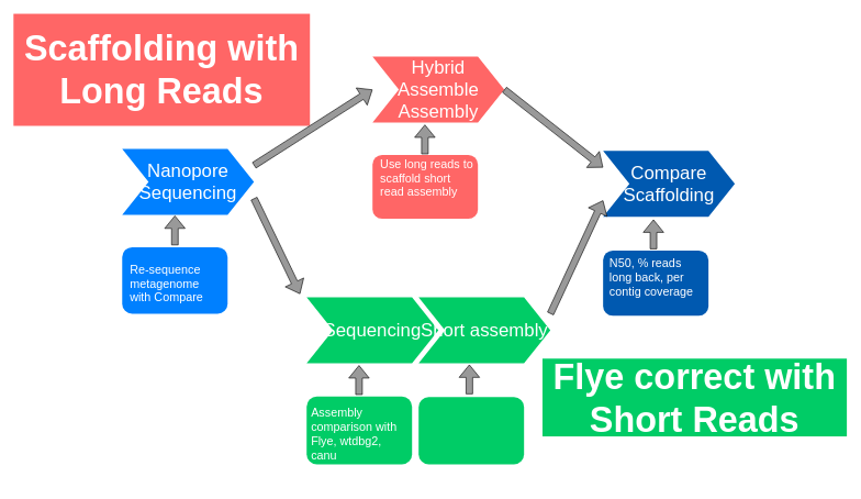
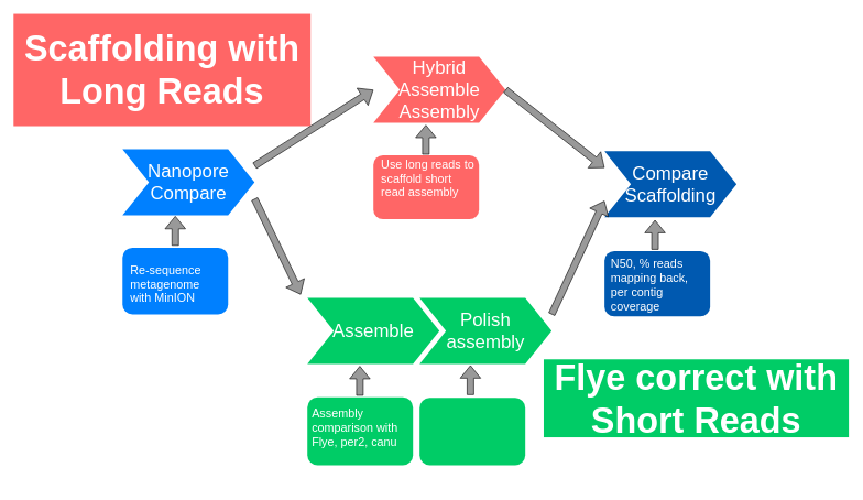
  <mxCell id="0" />
  <mxCell id="1" parent="0" />
  <mxCell id="2" value="" style="rounded=1;whiteSpace=wrap;html=1;fillColor=#0080FF;strokeColor=none;" vertex="1" parent="1"><mxGeometry y="374" width="160" height="101" as="geometry" x="185" /></mxCell>
- <mxCell id="3" value="Nanopore&lt;br&gt;Sequencing" style="shape=step;whiteSpace=wrap;html=1;fontSize=28;fillColor=#0080FF;fontColor=#FFFFFF;strokeColor=none;" parent="1" vertex="1"><mxGeometry y="225" width="200" height="100" as="geometry" x="185" /></mxCell>
+ <mxCell id="3" value="Nanopore&lt;br&gt;Compare" style="shape=step;whiteSpace=wrap;html=1;fontSize=28;fillColor=#0080FF;fontColor=#FFFFFF;strokeColor=none;" parent="1" vertex="1"><mxGeometry y="225" width="200" height="100" as="geometry" x="185" /></mxCell>
  <mxCell id="4" value="Hybrid&lt;br&gt;Assemble&lt;br&gt;Assembly" style="shape=step;whiteSpace=wrap;html=1;fontSize=28;fillColor=#FF6666;fontColor=#FFFFFF;strokeColor=none;" parent="1" vertex="1"><mxGeometry x="565" y="85" width="200" height="100" as="geometry" /></mxCell>
- <mxCell id="5" value="Sequencing" style="shape=step;whiteSpace=wrap;html=1;fontSize=28;fillColor=#00CC66;fontColor=#FFFFFF;strokeColor=none;" parent="1" vertex="1"><mxGeometry x="465" y="450" width="200" height="100" as="geometry" /></mxCell>
- <mxCell id="6" value="Short assembly" style="shape=step;whiteSpace=wrap;html=1;fontSize=28;fillColor=#00CC66;fontColor=#FFFFFF;strokeColor=none;" parent="1" vertex="1"><mxGeometry x="635" y="450" width="200" height="100" as="geometry" /></mxCell>
+ <mxCell id="5" value="Assemble" style="shape=step;whiteSpace=wrap;html=1;fontSize=28;fillColor=#00CC66;fontColor=#FFFFFF;strokeColor=none;" parent="1" vertex="1"><mxGeometry x="465" y="450" width="200" height="100" as="geometry" /></mxCell>
+ <mxCell id="6" value="Polish assembly" style="shape=step;whiteSpace=wrap;html=1;fontSize=28;fillColor=#00CC66;fontColor=#FFFFFF;strokeColor=none;" parent="1" vertex="1"><mxGeometry x="635" y="450" width="200" height="100" as="geometry" /></mxCell>
  <mxCell id="7" value="Compare&lt;br&gt;Scaffolding" style="shape=step;whiteSpace=wrap;html=1;fontSize=28;fillColor=#0059B0;fontColor=#FFFFFF;strokeColor=none;align=center;" parent="1" vertex="1"><mxGeometry x="915" y="228" width="200" height="100" as="geometry" /></mxCell>
  <mxCell id="8" value="&lt;font color=&quot;#ffffff&quot;&gt;Scaffolding with &lt;br&gt;Long Reads&lt;/font&gt;" style="text;html=1;strokeColor=none;fillColor=#FF6666;align=center;verticalAlign=middle;whiteSpace=wrap;fontSize=54;fontStyle=1;gradientColor=none;" parent="1" vertex="1"><mxGeometry x="20" y="20" width="450" height="170" as="geometry" /></mxCell>
- <mxCell id="9" value="&lt;font color=&quot;#ffffff&quot;&gt;&lt;span style=&quot;font-size: 18px&quot;&gt;Re-sequence metagenome with Compare&lt;/span&gt;&lt;/font&gt;" style="text;spacingTop=-5;fillColor=#0080FF;whiteSpace=wrap;html=1;align=left;fontSize=12;fontFamily=Helvetica;fillColor=none;strokeColor=none;" parent="1" vertex="1"><mxGeometry x="195" y="396" width="140" height="120" as="geometry" /></mxCell>
+ <mxCell id="9" value="&lt;font color=&quot;#ffffff&quot;&gt;&lt;span style=&quot;font-size: 18px&quot;&gt;Re-sequence metagenome with MinION&lt;/span&gt;&lt;/font&gt;" style="text;spacingTop=-5;fillColor=#0080FF;whiteSpace=wrap;html=1;align=left;fontSize=12;fontFamily=Helvetica;fillColor=none;strokeColor=none;" parent="1" vertex="1"><mxGeometry x="195" y="396" width="140" height="120" as="geometry" /></mxCell>
  <mxCell id="10" value="" style="rounded=1;whiteSpace=wrap;html=1;fillColor=#FF6666;strokeColor=none;" vertex="1" parent="1"><mxGeometry x="565" y="234" width="160" height="97" as="geometry" /></mxCell>
  <mxCell id="11" value="&lt;font color=&quot;#ffffff&quot;&gt;&lt;div&gt;&lt;/div&gt;&lt;/font&gt;&lt;font color=&quot;#ffffff&quot;&gt;&lt;span style=&quot;font-size: 18px&quot;&gt;Use long reads to scaffold short read assembly&lt;/span&gt;&lt;br&gt;&lt;/font&gt;" style="text;spacingTop=-5;fillColor=#0080FF;whiteSpace=wrap;html=1;align=left;fontSize=12;fontFamily=Helvetica;fillColor=none;strokeColor=none;" vertex="1" parent="1"><mxGeometry x="575" y="236" width="145" height="75" as="geometry" /></mxCell>
  <mxCell id="12" value="" style="rounded=1;whiteSpace=wrap;html=1;fillColor=#00CC66;strokeColor=none;" vertex="1" parent="1"><mxGeometry x="465" y="600.5" width="160" height="103" as="geometry" /></mxCell>
- <mxCell id="13" value="&lt;font color=&quot;#ffffff&quot;&gt;&lt;div&gt;&lt;/div&gt;&lt;/font&gt;&lt;font color=&quot;#ffffff&quot;&gt;&lt;div&gt;&lt;span style=&quot;font-size: 18px&quot;&gt;Assembly comparison with Flye, wtdbg2, canu&lt;/span&gt;&lt;/div&gt;&lt;/font&gt;" style="text;spacingTop=-5;fillColor=#0080FF;whiteSpace=wrap;html=1;align=left;fontSize=12;fontFamily=Helvetica;fillColor=none;strokeColor=none;" vertex="1" parent="1"><mxGeometry x="470" y="612.5" width="145" height="121" as="geometry" /></mxCell>
+ <mxCell id="13" value="&lt;font color=&quot;#ffffff&quot;&gt;&lt;div&gt;&lt;/div&gt;&lt;/font&gt;&lt;font color=&quot;#ffffff&quot;&gt;&lt;div&gt;&lt;span style=&quot;font-size: 18px&quot;&gt;Assembly comparison with Flye, per2, canu&lt;/span&gt;&lt;/div&gt;&lt;/font&gt;" style="text;spacingTop=-5;fillColor=#0080FF;whiteSpace=wrap;html=1;align=left;fontSize=12;fontFamily=Helvetica;fillColor=none;strokeColor=none;" vertex="1" parent="1"><mxGeometry x="470" y="612.5" width="145" height="121" as="geometry" /></mxCell>
  <mxCell id="14" value="" style="rounded=1;whiteSpace=wrap;html=1;fillColor=#00CC66;strokeColor=none;" vertex="1" parent="1"><mxGeometry x="635" y="601.5" width="160" height="102" as="geometry" /></mxCell>
  <mxCell id="15" value="" style="rounded=1;whiteSpace=wrap;html=1;fillColor=#0059B0;strokeColor=none;" vertex="1" parent="1"><mxGeometry x="915" y="379" width="160" height="99" as="geometry" /></mxCell>
- <mxCell id="16" value="&lt;font color=&quot;#ffffff&quot;&gt;&lt;div&gt;&lt;/div&gt;&lt;/font&gt;&lt;font color=&quot;#ffffff&quot;&gt;&lt;div&gt;&lt;span style=&quot;font-size: 18px&quot;&gt;N50, % reads long back, per contig coverage&lt;/span&gt;&lt;/div&gt;&lt;/font&gt;" style="text;spacingTop=-5;fillColor=#0080FF;whiteSpace=wrap;html=1;align=left;fontSize=12;fontFamily=Helvetica;fillColor=none;strokeColor=none;" vertex="1" parent="1"><mxGeometry x="923" y="387" width="145" height="91" as="geometry" /></mxCell>
+ <mxCell id="16" value="&lt;font color=&quot;#ffffff&quot;&gt;&lt;div&gt;&lt;/div&gt;&lt;/font&gt;&lt;font color=&quot;#ffffff&quot;&gt;&lt;div&gt;&lt;span style=&quot;font-size: 18px&quot;&gt;N50, % reads mapping back, per contig coverage&lt;/span&gt;&lt;/div&gt;&lt;/font&gt;" style="text;spacingTop=-5;fillColor=#0080FF;whiteSpace=wrap;html=1;align=left;fontSize=12;fontFamily=Helvetica;fillColor=none;strokeColor=none;" vertex="1" parent="1"><mxGeometry x="923" y="387" width="145" height="91" as="geometry" /></mxCell>
  <mxCell id="17" value="" style="shape=flexArrow;endArrow=classic;html=1;fillColor=#999999;" edge="1" parent="1"><mxGeometry width="50" height="50" relative="1" as="geometry"><mxPoint x="265" y="371" as="sourcePoint" /><mxPoint x="265" y="326" as="targetPoint" /></mxGeometry></mxCell>
  <mxCell id="18" value="" style="shape=flexArrow;endArrow=classic;html=1;fillColor=#999999;" edge="1" parent="1"><mxGeometry width="50" height="50" relative="1" as="geometry"><mxPoint x="644.5" y="233" as="sourcePoint" /><mxPoint x="644.5" y="188" as="targetPoint" /></mxGeometry></mxCell>
  <mxCell id="19" value="" style="shape=flexArrow;endArrow=classic;html=1;fillColor=#999999;" edge="1" parent="1"><mxGeometry width="50" height="50" relative="1" as="geometry"><mxPoint x="544.5" y="598" as="sourcePoint" /><mxPoint x="544.5" y="553" as="targetPoint" /></mxGeometry></mxCell>
  <mxCell id="20" value="" style="shape=flexArrow;endArrow=classic;html=1;fillColor=#999999;" edge="1" parent="1"><mxGeometry width="50" height="50" relative="1" as="geometry"><mxPoint x="712" y="597" as="sourcePoint" /><mxPoint x="712" y="552" as="targetPoint" /></mxGeometry></mxCell>
  <mxCell id="21" value="" style="shape=flexArrow;endArrow=classic;html=1;fillColor=#999999;" edge="1" parent="1"><mxGeometry width="50" height="50" relative="1" as="geometry"><mxPoint x="991.5" y="377" as="sourcePoint" /><mxPoint x="991.5" y="332" as="targetPoint" /></mxGeometry></mxCell>
  <mxCell id="22" value="&lt;font color=&quot;#ffffff&quot;&gt;Flye correct with Short Reads&lt;/font&gt;" style="text;html=1;strokeColor=none;fillColor=#00CC66;align=center;verticalAlign=middle;whiteSpace=wrap;fontSize=54;fontStyle=1;fontColor=#004D99;" vertex="1" parent="1"><mxGeometry x="823" y="543" width="462" height="118" as="geometry" /></mxCell>
  <mxCell id="23" value="" style="shape=flexArrow;endArrow=classic;html=1;fillColor=#999999;entryX=0;entryY=0.5;entryDx=0;entryDy=0;exitX=1;exitY=0.25;exitDx=0;exitDy=0;" edge="1" parent="1" source="3" target="4"><mxGeometry width="50" height="50" relative="1" as="geometry"><mxPoint x="405" y="240" as="sourcePoint" /><mxPoint x="405" y="195" as="targetPoint" /></mxGeometry></mxCell>
  <mxCell id="24" value="" style="shape=flexArrow;endArrow=classic;html=1;fillColor=#999999;exitX=1;exitY=0.75;exitDx=0;exitDy=0;" edge="1" parent="1" source="3"><mxGeometry width="50" height="50" relative="1" as="geometry"><mxPoint x="355" y="457.5" as="sourcePoint" /><mxPoint x="455" y="445" as="targetPoint" /></mxGeometry></mxCell>
  <mxCell id="25" value="" style="shape=flexArrow;endArrow=classic;html=1;fillColor=#999999;entryX=0;entryY=0.25;entryDx=0;entryDy=0;exitX=1;exitY=0.5;exitDx=0;exitDy=0;" edge="1" parent="1" source="4" target="7"><mxGeometry width="50" height="50" relative="1" as="geometry"><mxPoint x="775" y="200" as="sourcePoint" /><mxPoint x="955" y="85" as="targetPoint" /></mxGeometry></mxCell>
  <mxCell id="26" value="" style="shape=flexArrow;endArrow=classic;html=1;fillColor=#999999;entryX=0;entryY=0.75;entryDx=0;entryDy=0;exitX=1;exitY=0.25;exitDx=0;exitDy=0;" edge="1" parent="1" source="6" target="7"><mxGeometry width="50" height="50" relative="1" as="geometry"><mxPoint x="775" y="145" as="sourcePoint" /><mxPoint x="925" y="288" as="targetPoint" /></mxGeometry></mxCell>
